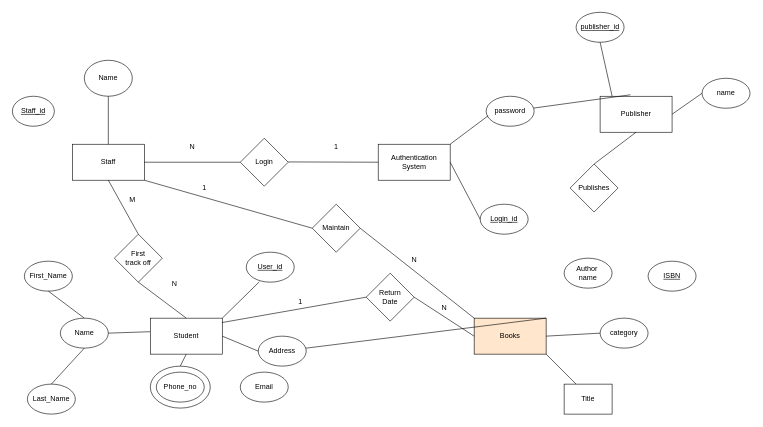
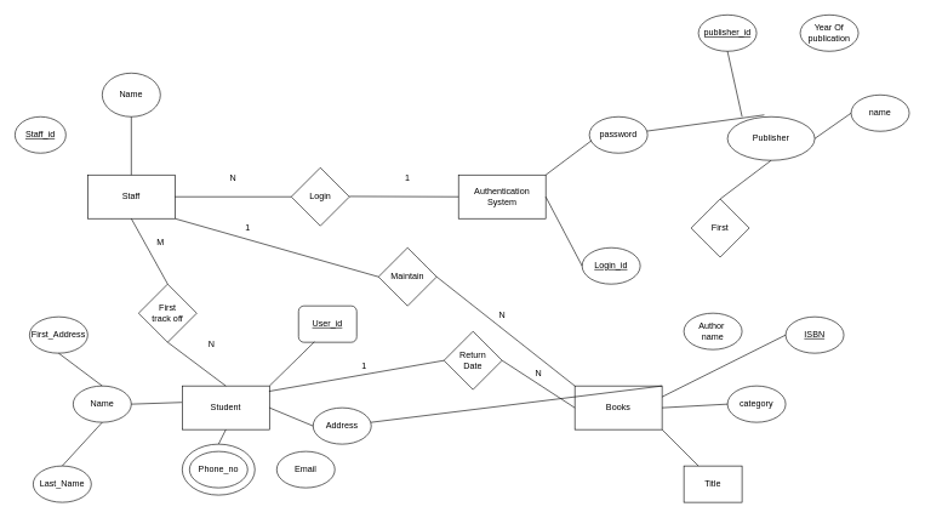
  <mxCell id="0" />
  <mxCell id="1" parent="0" />
  <mxCell id="2" value="Staff" style="rounded=0;whiteSpace=wrap;html=1;" vertex="1" parent="1"><mxGeometry x="120" y="240" width="120" height="60" as="geometry" /></mxCell>
  <mxCell id="3" value="Name" style="ellipse;whiteSpace=wrap;html=1;" vertex="1" parent="1"><mxGeometry x="140" y="100" width="80" height="60" as="geometry" /></mxCell>
  <mxCell id="4" value="&lt;u&gt;Staff_id&lt;/u&gt;" style="ellipse;whiteSpace=wrap;html=1;" vertex="1" parent="1"><mxGeometry x="20" y="160" width="70" height="50" as="geometry" /></mxCell>
  <mxCell id="5" value="Login" style="rhombus;whiteSpace=wrap;html=1;" vertex="1" parent="1"><mxGeometry x="400" y="230" width="80" height="80" as="geometry" /></mxCell>
  <mxCell id="6" value="Authentication&lt;div&gt;System&lt;/div&gt;" style="rounded=0;whiteSpace=wrap;html=1;" vertex="1" parent="1"><mxGeometry x="630" y="240" width="120" height="60" as="geometry" /></mxCell>
  <mxCell id="7" value="&lt;u&gt;Login_id&lt;/u&gt;" style="ellipse;whiteSpace=wrap;html=1;" vertex="1" parent="1"><mxGeometry x="800" y="340" width="80" height="50" as="geometry" /></mxCell>
  <mxCell id="8" value="password" style="ellipse;whiteSpace=wrap;html=1;" vertex="1" parent="1"><mxGeometry x="810" y="160" width="80" height="50" as="geometry" /></mxCell>
  <mxCell id="9" value="" style="endArrow=none;html=1;rounded=0;entryX=0;entryY=0.5;entryDx=0;entryDy=0;" edge="1" parent="1" source="2" target="5"><mxGeometry width="50" height="50" relative="1" as="geometry"><mxPoint x="240" y="270" as="sourcePoint" /><mxPoint x="290" y="220" as="targetPoint" /></mxGeometry></mxCell>
  <mxCell id="10" value="" style="endArrow=none;html=1;rounded=0;" edge="1" parent="1"><mxGeometry width="50" height="50" relative="1" as="geometry"><mxPoint x="480" y="269.5" as="sourcePoint" /><mxPoint x="630" y="270" as="targetPoint" /></mxGeometry></mxCell>
  <mxCell id="11" value="" style="endArrow=none;html=1;rounded=0;entryX=0.04;entryY=0.652;entryDx=0;entryDy=0;exitX=1;exitY=0;exitDx=0;exitDy=0;entryPerimeter=0;" edge="1" parent="1" source="6" target="8"><mxGeometry width="50" height="50" relative="1" as="geometry"><mxPoint x="610" y="170" as="sourcePoint" /><mxPoint x="770" y="170" as="targetPoint" /></mxGeometry></mxCell>
  <mxCell id="12" value="" style="endArrow=none;html=1;rounded=0;entryX=0;entryY=0.5;entryDx=0;entryDy=0;exitX=1;exitY=0.5;exitDx=0;exitDy=0;" edge="1" parent="1" source="6" target="7"><mxGeometry width="50" height="50" relative="1" as="geometry"><mxPoint x="780" y="220" as="sourcePoint" /><mxPoint x="940" y="220" as="targetPoint" /></mxGeometry></mxCell>
  <mxCell id="13" value="1&lt;span style=&quot;color: rgba(0, 0, 0, 0); font-family: monospace; font-size: 0px; text-align: start; text-wrap-mode: nowrap;&quot;&gt;%3CmxGraphModel%3E%3Croot%3E%3CmxCell%20id%3D%220%22%2F%3E%3CmxCell%20id%3D%221%22%20parent%3D%220%22%2F%3E%3CmxCell%20id%3D%222%22%20value%3D%22%22%20style%3D%22endArrow%3Dnone%3Bhtml%3D1%3Brounded%3D0%3BentryX%3D0%3BentryY%3D0.5%3BentryDx%3D0%3BentryDy%3D0%3B%22%20edge%3D%221%22%20parent%3D%221%22%3E%3CmxGeometry%20width%3D%2250%22%20height%3D%2250%22%20relative%3D%221%22%20as%3D%22geometry%22%3E%3CmxPoint%20x%3D%22200%22%20y%3D%22320%22%20as%3D%22sourcePoint%22%2F%3E%3CmxPoint%20x%3D%22360%22%20y%3D%22320%22%20as%3D%22targetPoint%22%2F%3E%3C%2FmxGeometry%3E%3C%2FmxCell%3E%3C%2Froot%3E%3C%2FmxGraphModel%3E&lt;/span&gt;" style="text;html=1;align=center;verticalAlign=middle;whiteSpace=wrap;rounded=0;" vertex="1" parent="1"><mxGeometry x="530" y="230" width="60" height="30" as="geometry" /></mxCell>
  <mxCell id="14" value="N" style="text;html=1;align=center;verticalAlign=middle;whiteSpace=wrap;rounded=0;" vertex="1" parent="1"><mxGeometry x="290" y="230" width="60" height="30" as="geometry" /></mxCell>
  <mxCell id="15" value="First&lt;div&gt;track off&lt;/div&gt;" style="rhombus;whiteSpace=wrap;html=1;" vertex="1" parent="1"><mxGeometry x="190" y="390" width="80" height="80" as="geometry" /></mxCell>
  <mxCell id="16" value="Student" style="rounded=0;whiteSpace=wrap;html=1;" vertex="1" parent="1"><mxGeometry x="250" y="530" width="120" height="60" as="geometry" /></mxCell>
- <mxCell id="17" value="Email" style="ellipse;whiteSpace=wrap;html=1;" vertex="1" parent="1"><mxGeometry x="400" y="620" width="80" height="50" as="geometry" /></mxCell>
+ <mxCell id="17" value="Email" style="ellipse;whiteSpace=wrap;html=1;" vertex="1" parent="1"><mxGeometry x="380" y="620" width="80" height="50" as="geometry" /></mxCell>
  <mxCell id="18" value="" style="ellipse;whiteSpace=wrap;html=1;" vertex="1" parent="1"><mxGeometry x="250" y="610" width="100" height="70" as="geometry" /></mxCell>
  <mxCell id="19" value="Title" style="whiteSpace=wrap;html=1;rounded=0;" vertex="1" parent="1"><mxGeometry x="940" y="640" width="80" height="50" as="geometry" /></mxCell>
- <mxCell id="20" value="&lt;u&gt;User_id&lt;/u&gt;" style="ellipse;whiteSpace=wrap;html=1;" vertex="1" parent="1"><mxGeometry x="410" y="420" width="80" height="50" as="geometry" /></mxCell>
- <mxCell id="21" value="First_Name" style="ellipse;whiteSpace=wrap;html=1;" vertex="1" parent="1"><mxGeometry y="435" width="80" height="50" as="geometry" x="40" /></mxCell>
+ <mxCell id="20" value="&lt;u&gt;User_id&lt;/u&gt;" style="whiteSpace=wrap;html=1;rounded=1;" vertex="1" parent="1"><mxGeometry x="410" y="420" width="80" height="50" as="geometry" /></mxCell>
+ <mxCell id="21" value="First_Address" style="ellipse;whiteSpace=wrap;html=1;" vertex="1" parent="1"><mxGeometry y="435" width="80" height="50" as="geometry" x="40" /></mxCell>
  <mxCell id="22" value="Address" style="ellipse;whiteSpace=wrap;html=1;" vertex="1" parent="1"><mxGeometry x="430" y="560" width="80" height="50" as="geometry" /></mxCell>
  <mxCell id="23" value="Name" style="ellipse;whiteSpace=wrap;html=1;" vertex="1" parent="1"><mxGeometry x="100" y="530" width="80" height="50" as="geometry" /></mxCell>
  <mxCell id="24" value="Last_Name" style="ellipse;whiteSpace=wrap;html=1;" vertex="1" parent="1"><mxGeometry x="45" y="640" width="80" height="50" as="geometry" /></mxCell>
  <mxCell id="25" value="Phone_no" style="ellipse;whiteSpace=wrap;html=1;" vertex="1" parent="1"><mxGeometry x="260" y="620" width="80" height="50" as="geometry" /></mxCell>
  <mxCell id="26" value="" style="endArrow=none;html=1;rounded=0;entryX=0.5;entryY=1;entryDx=0;entryDy=0;exitX=0.5;exitY=0;exitDx=0;exitDy=0;" edge="1" parent="1" source="16" target="15"><mxGeometry width="50" height="50" relative="1" as="geometry"><mxPoint x="310" y="530" as="sourcePoint" /><mxPoint x="360" y="480" as="targetPoint" /></mxGeometry></mxCell>
  <mxCell id="27" value="" style="endArrow=none;html=1;rounded=0;entryX=0.273;entryY=0.988;entryDx=0;entryDy=0;entryPerimeter=0;exitX=1;exitY=0;exitDx=0;exitDy=0;" edge="1" parent="1" source="16" target="20"><mxGeometry width="50" height="50" relative="1" as="geometry"><mxPoint x="370" y="530" as="sourcePoint" /><mxPoint x="420" y="480" as="targetPoint" /></mxGeometry></mxCell>
  <mxCell id="28" value="" style="endArrow=none;html=1;rounded=0;entryX=0;entryY=0.5;entryDx=0;entryDy=0;exitX=1;exitY=0.5;exitDx=0;exitDy=0;" edge="1" parent="1" source="16" target="22"><mxGeometry width="50" height="50" relative="1" as="geometry"><mxPoint x="342" y="624" as="sourcePoint" /><mxPoint x="410" y="560" as="targetPoint" /></mxGeometry></mxCell>
  <mxCell id="29" value="" style="endArrow=none;html=1;rounded=0;entryX=-0.005;entryY=0.377;entryDx=0;entryDy=0;entryPerimeter=0;exitX=1;exitY=0.5;exitDx=0;exitDy=0;" edge="1" parent="1" source="23" target="16"><mxGeometry width="50" height="50" relative="1" as="geometry"><mxPoint x="180" y="605" as="sourcePoint" /><mxPoint x="250.711" y="555" as="targetPoint" /></mxGeometry></mxCell>
  <mxCell id="30" value="" style="endArrow=none;html=1;rounded=0;exitX=0.5;exitY=0;exitDx=0;exitDy=0;entryX=0.5;entryY=1;entryDx=0;entryDy=0;" edge="1" parent="1" source="23" target="21"><mxGeometry width="50" height="50" relative="1" as="geometry"><mxPoint x="90" y="540" as="sourcePoint" /><mxPoint x="140" y="490" as="targetPoint" /></mxGeometry></mxCell>
  <mxCell id="31" value="" style="endArrow=none;html=1;rounded=0;exitX=0.5;exitY=0;exitDx=0;exitDy=0;entryX=0.5;entryY=1;entryDx=0;entryDy=0;" edge="1" parent="1" source="2" target="3"><mxGeometry width="50" height="50" relative="1" as="geometry"><mxPoint x="125" y="210" as="sourcePoint" /><mxPoint x="175" y="160" as="targetPoint" /></mxGeometry></mxCell>
  <mxCell id="32" value="" style="endArrow=none;html=1;rounded=0;entryX=0.5;entryY=1;entryDx=0;entryDy=0;exitX=0.5;exitY=0;exitDx=0;exitDy=0;" edge="1" parent="1" source="15" target="2"><mxGeometry width="50" height="50" relative="1" as="geometry"><mxPoint x="140" y="360" as="sourcePoint" /><mxPoint x="190" y="310" as="targetPoint" /></mxGeometry></mxCell>
  <mxCell id="33" value="" style="endArrow=none;html=1;rounded=0;exitX=0.5;exitY=0;exitDx=0;exitDy=0;entryX=0.5;entryY=1;entryDx=0;entryDy=0;" edge="1" parent="1" source="24" target="23"><mxGeometry width="50" height="50" relative="1" as="geometry"><mxPoint x="90" y="630" as="sourcePoint" /><mxPoint x="140" y="580" as="targetPoint" /></mxGeometry></mxCell>
  <mxCell id="34" value="Return&lt;div&gt;Date&lt;/div&gt;" style="rhombus;whiteSpace=wrap;html=1;" vertex="1" parent="1"><mxGeometry x="610" y="455" width="80" height="80" as="geometry" /></mxCell>
  <mxCell id="35" value="" style="endArrow=none;html=1;rounded=0;exitX=0.995;exitY=0.123;exitDx=0;exitDy=0;exitPerimeter=0;entryX=0;entryY=0.5;entryDx=0;entryDy=0;" edge="1" parent="1" source="16" target="34"><mxGeometry width="50" height="50" relative="1" as="geometry"><mxPoint x="570" y="570" as="sourcePoint" /><mxPoint x="620" y="520" as="targetPoint" /></mxGeometry></mxCell>
- <mxCell id="36" value="Books" style="rounded=0;whiteSpace=wrap;html=1;fillColor=#ffe6cc;" vertex="1" parent="1"><mxGeometry x="790" y="530" width="120" height="60" as="geometry" /></mxCell>
+ <mxCell id="36" value="Books" style="rounded=0;whiteSpace=wrap;html=1;" vertex="1" parent="1"><mxGeometry x="790" y="530" width="120" height="60" as="geometry" /></mxCell>
  <mxCell id="37" value="&lt;u&gt;ISBN&lt;/u&gt;" style="ellipse;whiteSpace=wrap;html=1;" vertex="1" parent="1"><mxGeometry x="1080" y="435" width="80" height="50" as="geometry" /></mxCell>
  <mxCell id="38" value="category" style="ellipse;whiteSpace=wrap;html=1;" vertex="1" parent="1"><mxGeometry x="1000" y="530" width="80" height="50" as="geometry" /></mxCell>
  <mxCell id="39" value="Author&amp;nbsp;&lt;div&gt;name&lt;/div&gt;" style="ellipse;whiteSpace=wrap;html=1;" vertex="1" parent="1"><mxGeometry x="940" y="430" width="80" height="50" as="geometry" /></mxCell>
  <mxCell id="40" value="" style="endArrow=none;html=1;rounded=0;exitX=0.25;exitY=0;exitDx=0;exitDy=0;exitPerimeter=0;entryX=1;entryY=1;entryDx=0;entryDy=0;" edge="1" parent="1" source="19" target="36"><mxGeometry width="50" height="50" relative="1" as="geometry"><mxPoint x="860" y="640" as="sourcePoint" /><mxPoint x="910" y="590" as="targetPoint" /></mxGeometry></mxCell>
  <mxCell id="41" value="" style="endArrow=none;html=1;rounded=0;exitX=1;exitY=0;exitDx=0;exitDy=0;" edge="1" parent="1" source="36" target="22"><mxGeometry width="50" height="50" relative="1" as="geometry"><mxPoint x="920" y="530" as="sourcePoint" /><mxPoint x="970" y="480" as="targetPoint" /></mxGeometry></mxCell>
  <mxCell id="42" value="" style="endArrow=none;html=1;rounded=0;entryX=0;entryY=0.5;entryDx=0;entryDy=0;exitX=1;exitY=0.5;exitDx=0;exitDy=0;" edge="1" parent="1" source="36" target="38"><mxGeometry width="50" height="50" relative="1" as="geometry"><mxPoint x="920" y="570" as="sourcePoint" /><mxPoint x="960" y="520" as="targetPoint" /></mxGeometry></mxCell>
+ <mxCell id="43" value="" style="endArrow=none;html=1;rounded=0;entryX=0;entryY=0.5;entryDx=0;entryDy=0;exitX=1;exitY=0.25;exitDx=0;exitDy=0;" edge="1" parent="1" source="36" target="37"><mxGeometry width="50" height="50" relative="1" as="geometry"><mxPoint x="995" y="475" as="sourcePoint" /><mxPoint x="1085" y="470" as="targetPoint" /></mxGeometry></mxCell>
  <mxCell id="44" value="" style="endArrow=none;html=1;rounded=0;exitX=1;exitY=0.5;exitDx=0;exitDy=0;entryX=0;entryY=0.5;entryDx=0;entryDy=0;" edge="1" parent="1" source="34" target="36"><mxGeometry width="50" height="50" relative="1" as="geometry"><mxPoint x="770" y="550" as="sourcePoint" /><mxPoint x="820" y="500" as="targetPoint" /></mxGeometry></mxCell>
  <mxCell id="45" value="Maintain" style="rhombus;whiteSpace=wrap;html=1;" vertex="1" parent="1"><mxGeometry x="520" y="340" width="80" height="80" as="geometry" /></mxCell>
  <mxCell id="46" value="" style="endArrow=none;html=1;rounded=0;exitX=1;exitY=1;exitDx=0;exitDy=0;entryX=0;entryY=0.5;entryDx=0;entryDy=0;" edge="1" parent="1" source="2" target="45"><mxGeometry width="50" height="50" relative="1" as="geometry"><mxPoint x="520" y="390" as="sourcePoint" /><mxPoint x="570" y="340" as="targetPoint" /></mxGeometry></mxCell>
  <mxCell id="47" value="" style="endArrow=none;html=1;rounded=0;entryX=0;entryY=0;entryDx=0;entryDy=0;exitX=1;exitY=0.5;exitDx=0;exitDy=0;" edge="1" parent="1" source="45" target="36"><mxGeometry width="50" height="50" relative="1" as="geometry"><mxPoint x="520" y="390" as="sourcePoint" /><mxPoint x="570" y="340" as="targetPoint" /></mxGeometry></mxCell>
  <mxCell id="48" value="1" style="text;html=1;align=center;verticalAlign=middle;resizable=0;points=[];autosize=1;strokeColor=none;fillColor=none;" vertex="1" parent="1"><mxGeometry x="325" y="298" width="30" height="30" as="geometry" /></mxCell>
  <mxCell id="49" value="N" style="text;html=1;align=center;verticalAlign=middle;resizable=0;points=[];autosize=1;strokeColor=none;fillColor=none;" vertex="1" parent="1"><mxGeometry x="675" y="418" width="30" height="30" as="geometry" /></mxCell>
  <mxCell id="50" value="M" style="text;html=1;align=center;verticalAlign=middle;resizable=0;points=[];autosize=1;strokeColor=none;fillColor=none;" vertex="1" parent="1"><mxGeometry x="205" y="318" width="30" height="30" as="geometry" /></mxCell>
  <mxCell id="51" value="N" style="text;html=1;align=center;verticalAlign=middle;resizable=0;points=[];autosize=1;strokeColor=none;fillColor=none;" vertex="1" parent="1"><mxGeometry x="275" y="458" width="30" height="30" as="geometry" /></mxCell>
  <mxCell id="52" value="1" style="text;html=1;align=center;verticalAlign=middle;resizable=0;points=[];autosize=1;strokeColor=none;fillColor=none;" vertex="1" parent="1"><mxGeometry x="485" y="488" width="30" height="30" as="geometry" /></mxCell>
  <mxCell id="53" value="N" style="text;html=1;align=center;verticalAlign=middle;resizable=0;points=[];autosize=1;strokeColor=none;fillColor=none;" vertex="1" parent="1"><mxGeometry x="725" y="498" width="30" height="30" as="geometry" /></mxCell>
- <mxCell id="54" value="Publishes" style="rhombus;whiteSpace=wrap;html=1;" vertex="1" parent="1"><mxGeometry x="950" y="273" width="80" height="80" as="geometry" /></mxCell>
- <mxCell id="55" value="Publisher" style="rounded=0;whiteSpace=wrap;html=1;" vertex="1" parent="1"><mxGeometry x="1000" y="160" width="120" height="60" as="geometry" /></mxCell>
+ <mxCell id="54" value="First" style="rhombus;whiteSpace=wrap;html=1;" vertex="1" parent="1"><mxGeometry x="950" y="273" width="80" height="80" as="geometry" /></mxCell>
+ <mxCell id="55" value="Publisher" style="ellipse;whiteSpace=wrap;html=1;" vertex="1" parent="1"><mxGeometry x="1000" y="160" width="120" height="60" as="geometry" /></mxCell>
  <mxCell id="56" value="&lt;u&gt;publisher_id&lt;/u&gt;" style="ellipse;whiteSpace=wrap;html=1;" vertex="1" parent="1"><mxGeometry x="960" y="20" width="80" height="50" as="geometry" /></mxCell>
  <mxCell id="57" value="name" style="ellipse;whiteSpace=wrap;html=1;" vertex="1" parent="1"><mxGeometry x="1170" y="130" width="80" height="50" as="geometry" /></mxCell>
+ <mxCell id="58" value="Year Of publication" style="ellipse;whiteSpace=wrap;html=1;" vertex="1" parent="1"><mxGeometry x="1100" y="20" width="80" height="50" as="geometry" /></mxCell>
  <mxCell id="59" value="" style="endArrow=none;html=1;rounded=0;exitX=0.167;exitY=0;exitDx=0;exitDy=0;exitPerimeter=0;entryX=0.5;entryY=1;entryDx=0;entryDy=0;" edge="1" parent="1" source="55" target="56"><mxGeometry width="50" height="50" relative="1" as="geometry"><mxPoint x="955" y="120" as="sourcePoint" /><mxPoint x="1005" y="70" as="targetPoint" /></mxGeometry></mxCell>
  <mxCell id="60" value="" style="endArrow=none;html=1;rounded=0;exitX=1;exitY=0.5;exitDx=0;exitDy=0;entryX=0;entryY=0.5;entryDx=0;entryDy=0;" edge="1" parent="1" source="55" target="57"><mxGeometry width="50" height="50" relative="1" as="geometry"><mxPoint x="1190" y="250" as="sourcePoint" /><mxPoint x="1170" y="160" as="targetPoint" /></mxGeometry></mxCell>
  <mxCell id="61" value="" style="endArrow=none;html=1;rounded=0;exitX=0.422;exitY=-0.041;exitDx=0;exitDy=0;exitPerimeter=0;" edge="1" parent="1" source="55" target="8"><mxGeometry width="50" height="50" relative="1" as="geometry"><mxPoint x="1020" y="190" as="sourcePoint" /><mxPoint x="1000" y="100" as="targetPoint" /></mxGeometry></mxCell>
  <mxCell id="62" value="" style="endArrow=none;html=1;rounded=0;exitX=0.5;exitY=0;exitDx=0;exitDy=0;entryX=0.5;entryY=1;entryDx=0;entryDy=0;" edge="1" parent="1" source="54" target="55"><mxGeometry width="50" height="50" relative="1" as="geometry"><mxPoint x="1070" y="310" as="sourcePoint" /><mxPoint x="1050" y="220" as="targetPoint" /></mxGeometry></mxCell>
  <mxCell id="63" value="" style="endArrow=none;html=1;rounded=0;exitX=0.5;exitY=0;exitDx=0;exitDy=0;" edge="1" parent="1" source="18"><mxGeometry width="50" height="50" relative="1" as="geometry"><mxPoint x="260" y="640" as="sourcePoint" /><mxPoint x="310" y="590" as="targetPoint" /></mxGeometry></mxCell>
